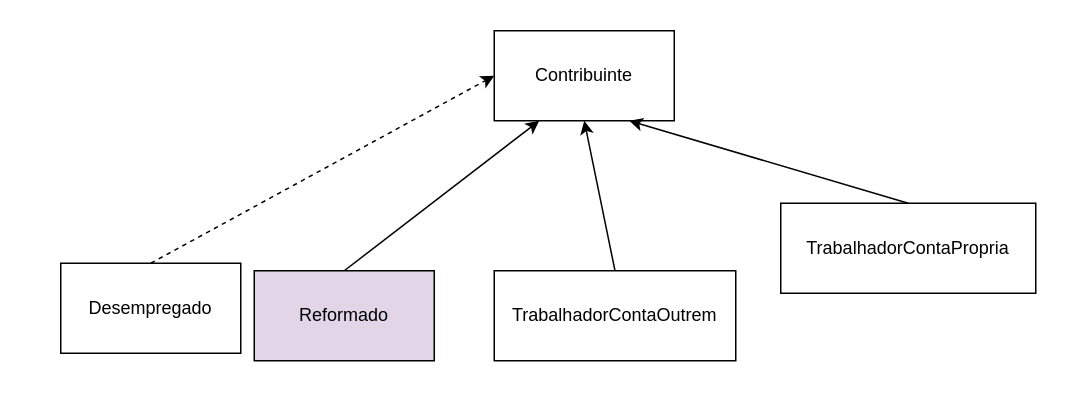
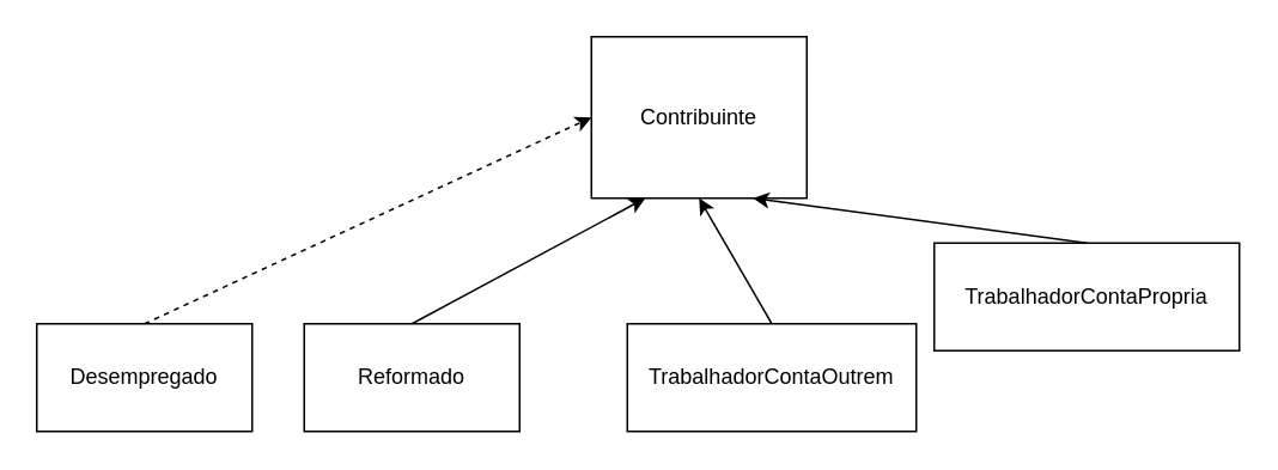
  <mxCell id="0" />
  <mxCell id="1" parent="0" />
- <mxCell id="2" value="Contribuinte" style="rounded=0;whiteSpace=wrap;html=1;" vertex="1" parent="1"><mxGeometry x="329" y="20" width="120" height="60" as="geometry" /></mxCell>
+ <mxCell id="2" value="Contribuinte" style="rounded=0;whiteSpace=wrap;html=1;" vertex="1" parent="1"><mxGeometry x="329" y="20" width="120" height="90" as="geometry" /></mxCell>
  <mxCell id="3" value="" style="endArrow=classic;html=1;exitX=0.5;exitY=0;exitDx=0;exitDy=0;entryX=0.5;entryY=1;entryDx=0;entryDy=0;" edge="1" parent="1" source="4" target="2"><mxGeometry width="50" height="50" relative="1" as="geometry"><mxPoint x="549" y="140" as="sourcePoint" /><mxPoint x="549" y="80" as="targetPoint" /></mxGeometry></mxCell>
- <mxCell id="4" value="TrabalhadorContaOutrem" style="rounded=0;whiteSpace=wrap;html=1;" vertex="1" parent="1"><mxGeometry x="329" y="180" width="161" height="60" as="geometry" /></mxCell>
+ <mxCell id="4" value="TrabalhadorContaOutrem" style="rounded=0;whiteSpace=wrap;html=1;" vertex="1" parent="1"><mxGeometry x="349" y="180" width="161" height="60" as="geometry" /></mxCell>
  <mxCell id="5" value="TrabalhadorContaPropria" style="rounded=0;whiteSpace=wrap;html=1;" vertex="1" parent="1"><mxGeometry x="520" y="135" width="170" height="60" as="geometry" /></mxCell>
  <mxCell id="6" value="" style="endArrow=classic;html=1;exitX=0.5;exitY=0;exitDx=0;exitDy=0;entryX=0.75;entryY=1;entryDx=0;entryDy=0;" edge="1" parent="1" source="5" target="2"><mxGeometry width="50" height="50" relative="1" as="geometry"><mxPoint x="399" y="190" as="sourcePoint" /><mxPoint x="399" y="90" as="targetPoint" /></mxGeometry></mxCell>
  <mxCell id="7" value="" style="endArrow=classic;html=1;exitX=0.5;exitY=0;exitDx=0;exitDy=0;entryX=0.25;entryY=1;entryDx=0;entryDy=0;" edge="1" parent="1" source="8" target="2"><mxGeometry width="50" height="50" relative="1" as="geometry"><mxPoint x="389" y="140" as="sourcePoint" /><mxPoint x="229" y="80" as="targetPoint" /></mxGeometry></mxCell>
- <mxCell id="8" value="Reformado" style="rounded=0;whiteSpace=wrap;html=1;fillColor=#e1d5e7;" vertex="1" parent="1"><mxGeometry x="169" y="180" width="120" height="60" as="geometry" /></mxCell>
+ <mxCell id="8" value="Reformado" style="rounded=0;whiteSpace=wrap;html=1;" vertex="1" parent="1"><mxGeometry x="169" y="180" width="120" height="60" as="geometry" /></mxCell>
  <mxCell id="9" value="" style="endArrow=classic;html=1;exitX=0.5;exitY=0;exitDx=0;exitDy=0;entryX=0;entryY=0.5;entryDx=0;entryDy=0;dashed=1;" edge="1" parent="1" source="10" target="2"><mxGeometry width="50" height="50" relative="1" as="geometry"><mxPoint x="240" y="140" as="sourcePoint" /><mxPoint x="210" y="80" as="targetPoint" /></mxGeometry></mxCell>
- <mxCell id="10" value="Desempregado" style="rounded=0;whiteSpace=wrap;html=1;" vertex="1" parent="1"><mxGeometry x="40" y="175" width="120" height="60" as="geometry" /></mxCell>
+ <mxCell id="10" value="Desempregado" style="rounded=0;whiteSpace=wrap;html=1;" vertex="1" parent="1"><mxGeometry x="20" y="180" width="120" height="60" as="geometry" /></mxCell>
